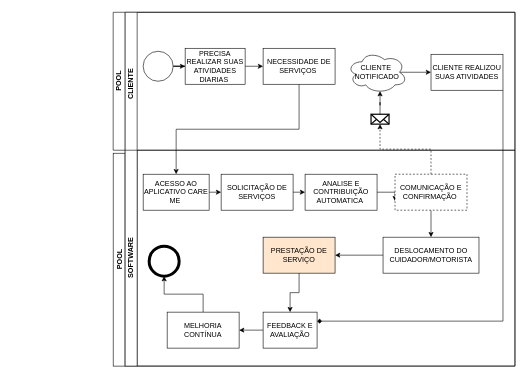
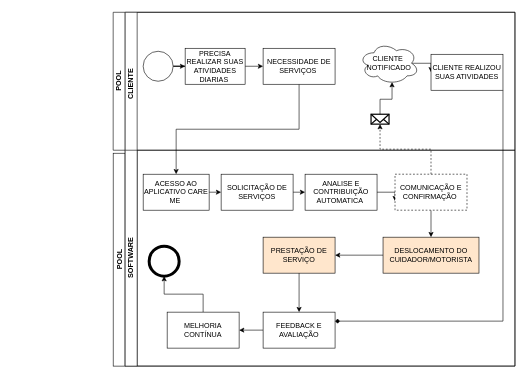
  <mxCell id="0" />
  <mxCell id="1" parent="0" />
  <mxCell id="2" value="&lt;font style=&quot;vertical-align: inherit;&quot;&gt;&lt;font style=&quot;vertical-align: inherit;&quot;&gt;POOL&lt;/font&gt;&lt;/font&gt;" style="swimlane;html=1;childLayout=stackLayout;resizeParent=1;resizeParentMax=0;horizontal=0;startSize=20;horizontalStack=0;" vertex="1" parent="1"><mxGeometry x="188" y="20" width="670" height="230" as="geometry" /></mxCell>
  <mxCell id="3" style="edgeStyle=orthogonalEdgeStyle;rounded=0;orthogonalLoop=1;jettySize=auto;html=1;endArrow=classic;endFill=1;" edge="1" parent="2"><mxGeometry relative="1" as="geometry"><mxPoint x="300" y="260" as="sourcePoint" /><mxPoint x="300" y="260" as="targetPoint" /></mxGeometry></mxCell>
  <mxCell id="4" value="&lt;font style=&quot;vertical-align: inherit;&quot;&gt;&lt;font style=&quot;vertical-align: inherit;&quot;&gt;&lt;b&gt;POOL&lt;/b&gt;&lt;/font&gt;&lt;/font&gt;" style="rounded=0;whiteSpace=wrap;html=1;rotation=-90;" vertex="1" parent="1"><mxGeometry x="20.5" y="422.5" width="355" height="20" as="geometry" /></mxCell>
  <mxCell id="5" value="&amp;nbsp; &amp;nbsp; &amp;nbsp; &amp;nbsp; &amp;nbsp; &amp;nbsp; &amp;nbsp; &amp;nbsp; &amp;nbsp; &amp;nbsp; &amp;nbsp; &amp;nbsp; &amp;nbsp; &amp;nbsp; &amp;nbsp; &amp;nbsp; &amp;nbsp; &amp;nbsp; &amp;nbsp; &amp;nbsp; &amp;nbsp; &amp;nbsp; &amp;nbsp; &amp;nbsp; &amp;nbsp; &amp;nbsp; &amp;nbsp; &amp;nbsp; &amp;nbsp; &amp;nbsp; &amp;nbsp; &amp;nbsp; &amp;nbsp; &amp;nbsp; &amp;nbsp; &amp;nbsp; &amp;nbsp; &amp;nbsp; &amp;nbsp; &amp;nbsp; &amp;nbsp; &amp;nbsp; &amp;nbsp; &amp;nbsp; &amp;nbsp; &amp;nbsp; &amp;nbsp; &amp;nbsp; &amp;nbsp; &amp;nbsp; &amp;nbsp; &amp;nbsp; &amp;nbsp;CLIENTE" style="swimlane;html=1;startSize=20;horizontal=0;" vertex="1" parent="1"><mxGeometry x="208" y="20" width="650" height="590" as="geometry" /></mxCell>
  <mxCell id="6" value="" style="edgeStyle=orthogonalEdgeStyle;rounded=0;orthogonalLoop=1;jettySize=auto;html=1;" edge="1" parent="5" source="7" target="9"><mxGeometry relative="1" as="geometry" /></mxCell>
  <mxCell id="7" value="" style="ellipse;whiteSpace=wrap;html=1;" vertex="1" parent="5"><mxGeometry x="30" y="65" width="50" height="50" as="geometry" /></mxCell>
  <mxCell id="8" style="edgeStyle=orthogonalEdgeStyle;rounded=0;orthogonalLoop=1;jettySize=auto;html=1;exitX=1;exitY=0.5;exitDx=0;exitDy=0;entryX=0;entryY=0.5;entryDx=0;entryDy=0;" edge="1" parent="5" source="9" target="11"><mxGeometry relative="1" as="geometry" /></mxCell>
  <mxCell id="9" value="&lt;font style=&quot;vertical-align: inherit;&quot;&gt;&lt;font style=&quot;vertical-align: inherit;&quot;&gt;PRECISA REALIZAR SUAS ATIVIDADES DIARIAS&amp;nbsp;&lt;/font&gt;&lt;/font&gt;" style="rounded=0;whiteSpace=wrap;html=1;fontFamily=Helvetica;fontSize=12;fontColor=#000000;align=center;" vertex="1" parent="5"><mxGeometry x="100" y="60" width="100" height="60" as="geometry" /></mxCell>
  <mxCell id="10" style="edgeStyle=orthogonalEdgeStyle;rounded=0;orthogonalLoop=1;jettySize=auto;html=1;exitX=0.5;exitY=1;exitDx=0;exitDy=0;entryX=0.5;entryY=0;entryDx=0;entryDy=0;" edge="1" parent="5" source="11" target="30"><mxGeometry relative="1" as="geometry" /></mxCell>
  <mxCell id="11" value="NECESSIDADE DE SERVIÇOS&amp;nbsp;" style="rounded=0;whiteSpace=wrap;html=1;" vertex="1" parent="5"><mxGeometry x="230" y="60" width="120" height="60" as="geometry" /></mxCell>
  <mxCell id="12" value="" style="html=1;verticalLabelPosition=bottom;align=center;labelBackgroundColor=#ffffff;verticalAlign=top;strokeWidth=2;shadow=0;dashed=0;shape=mxgraph.ios7.icons.mail;" vertex="1" parent="5"><mxGeometry x="410" y="170" width="30" height="16.5" as="geometry" /></mxCell>
  <mxCell id="13" style="edgeStyle=orthogonalEdgeStyle;rounded=0;orthogonalLoop=1;jettySize=auto;html=1;exitX=0.875;exitY=0.5;exitDx=0;exitDy=0;exitPerimeter=0;" edge="1" parent="5" source="14" target="36"><mxGeometry relative="1" as="geometry" /></mxCell>
- <mxCell id="14" value="CLIENTE&amp;nbsp;&lt;div&gt;NOTIFICADO&lt;/div&gt;" style="ellipse;shape=cloud;whiteSpace=wrap;html=1;" vertex="1" parent="5"><mxGeometry x="370" y="65" width="100" height="70" as="geometry" /></mxCell>
+ <mxCell id="14" value="CLIENTE&amp;nbsp;&lt;div&gt;NOTIFICADO&lt;/div&gt;" style="ellipse;shape=cloud;whiteSpace=wrap;html=1;" vertex="1" parent="5"><mxGeometry x="390" y="50" width="100" height="70" as="geometry" /></mxCell>
  <mxCell id="15" style="edgeStyle=orthogonalEdgeStyle;rounded=0;orthogonalLoop=1;jettySize=auto;html=1;entryX=0.55;entryY=0.95;entryDx=0;entryDy=0;entryPerimeter=0;" edge="1" parent="5" source="12" target="14"><mxGeometry relative="1" as="geometry" /></mxCell>
  <mxCell id="16" value="&lt;font style=&quot;vertical-align: inherit;&quot;&gt;&lt;font style=&quot;vertical-align: inherit;&quot;&gt;&lt;font style=&quot;vertical-align: inherit;&quot;&gt;&lt;font style=&quot;vertical-align: inherit;&quot;&gt;&lt;font style=&quot;vertical-align: inherit;&quot;&gt;&lt;font style=&quot;vertical-align: inherit;&quot;&gt;SOFTWARE&lt;/font&gt;&lt;/font&gt;&lt;/font&gt;&lt;/font&gt;&lt;/font&gt;&lt;/font&gt;" style="swimlane;html=1;startSize=20;horizontal=0;" vertex="1" parent="5"><mxGeometry y="230" width="650" height="360" as="geometry" /></mxCell>
  <mxCell id="17" style="edgeStyle=orthogonalEdgeStyle;rounded=0;orthogonalLoop=1;jettySize=auto;html=1;exitX=1;exitY=0.5;exitDx=0;exitDy=0;entryX=0;entryY=0.75;entryDx=0;entryDy=0;" edge="1" parent="16" source="18" target="20"><mxGeometry relative="1" as="geometry" /></mxCell>
  <mxCell id="18" value="ANALISE E CONTRIBUIÇÃO AUTOMATICA&amp;nbsp;" style="rounded=0;whiteSpace=wrap;html=1;" vertex="1" parent="16"><mxGeometry x="300" y="40" width="120" height="60" as="geometry" /></mxCell>
  <mxCell id="19" style="edgeStyle=orthogonalEdgeStyle;rounded=0;orthogonalLoop=1;jettySize=auto;html=1;" edge="1" parent="16" source="20" target="21"><mxGeometry relative="1" as="geometry" /></mxCell>
  <mxCell id="20" value="COMUNICAÇÃO E CONFIRMAÇÃO&amp;nbsp;" style="rounded=0;whiteSpace=wrap;html=1;dashed=1;" vertex="1" parent="16"><mxGeometry x="450" y="40" width="120" height="60" as="geometry" /></mxCell>
- <mxCell id="21" value="DESLOCAMENTO DO CUIDADOR/MOTORISTA" style="rounded=0;whiteSpace=wrap;html=1;" vertex="1" parent="16"><mxGeometry x="430" y="145" width="160" height="60" as="geometry" /></mxCell>
+ <mxCell id="21" value="DESLOCAMENTO DO CUIDADOR/MOTORISTA" style="rounded=0;whiteSpace=wrap;html=1;fillColor=#ffe6cc;" vertex="1" parent="16"><mxGeometry x="430" y="145" width="160" height="60" as="geometry" /></mxCell>
  <mxCell id="22" value="PRESTAÇÃO DE SERVIÇO" style="rounded=0;whiteSpace=wrap;html=1;fillColor=#ffe6cc;" vertex="1" parent="16"><mxGeometry x="230" y="145" width="120" height="60" as="geometry" /></mxCell>
  <mxCell id="23" style="edgeStyle=orthogonalEdgeStyle;rounded=0;orthogonalLoop=1;jettySize=auto;html=1;" edge="1" parent="16" source="21" target="22"><mxGeometry relative="1" as="geometry"><mxPoint x="470" y="130" as="targetPoint" /></mxGeometry></mxCell>
  <mxCell id="24" style="edgeStyle=orthogonalEdgeStyle;rounded=0;orthogonalLoop=1;jettySize=auto;html=1;" edge="1" parent="16" source="25" target="28"><mxGeometry relative="1" as="geometry" /></mxCell>
- <mxCell id="25" value="FEEDBACK E AVALIAÇÃO" style="rounded=0;whiteSpace=wrap;html=1;" vertex="1" parent="16"><mxGeometry x="230" y="270" width="90" height="60" as="geometry" /></mxCell>
+ <mxCell id="25" value="FEEDBACK E AVALIAÇÃO" style="rounded=0;whiteSpace=wrap;html=1;" vertex="1" parent="16"><mxGeometry x="230" y="270" width="120" height="60" as="geometry" /></mxCell>
  <mxCell id="26" style="edgeStyle=orthogonalEdgeStyle;rounded=0;orthogonalLoop=1;jettySize=auto;html=1;" edge="1" parent="16" source="22" target="25"><mxGeometry relative="1" as="geometry"><mxPoint x="360" y="160" as="targetPoint" /></mxGeometry></mxCell>
  <mxCell id="27" style="edgeStyle=orthogonalEdgeStyle;rounded=0;orthogonalLoop=1;jettySize=auto;html=1;exitX=0.5;exitY=0;exitDx=0;exitDy=0;" edge="1" parent="16" source="28" target="33"><mxGeometry relative="1" as="geometry" /></mxCell>
  <mxCell id="28" value="MELHORIA CONTÍNUA" style="rounded=0;whiteSpace=wrap;html=1;" vertex="1" parent="16"><mxGeometry x="70" y="270" width="120" height="60" as="geometry" /></mxCell>
  <mxCell id="29" style="edgeStyle=orthogonalEdgeStyle;rounded=0;orthogonalLoop=1;jettySize=auto;html=1;exitX=1;exitY=0.5;exitDx=0;exitDy=0;entryX=0;entryY=0.5;entryDx=0;entryDy=0;" edge="1" parent="16" source="30" target="32"><mxGeometry relative="1" as="geometry" /></mxCell>
  <mxCell id="30" value="ACESSO AO APLICATIVO CARE ME&amp;nbsp;" style="rounded=0;whiteSpace=wrap;html=1;" vertex="1" parent="16"><mxGeometry x="30" y="40" width="110" height="60" as="geometry" /></mxCell>
  <mxCell id="31" style="edgeStyle=orthogonalEdgeStyle;rounded=0;orthogonalLoop=1;jettySize=auto;html=1;exitX=1;exitY=0.5;exitDx=0;exitDy=0;entryX=0;entryY=0.5;entryDx=0;entryDy=0;" edge="1" parent="16" source="32" target="18"><mxGeometry relative="1" as="geometry" /></mxCell>
  <mxCell id="32" value="SOLICITAÇÃO DE SERVIÇOS" style="rounded=0;whiteSpace=wrap;html=1;" vertex="1" parent="16"><mxGeometry x="160" y="40" width="120" height="60" as="geometry" /></mxCell>
  <mxCell id="33" value="" style="ellipse;whiteSpace=wrap;html=1;aspect=fixed;strokeWidth=5;" vertex="1" parent="16"><mxGeometry x="40" y="160" width="50" height="50" as="geometry" /></mxCell>
  <mxCell id="34" style="edgeStyle=orthogonalEdgeStyle;rounded=0;orthogonalLoop=1;jettySize=auto;html=1;exitX=0.5;exitY=0;exitDx=0;exitDy=0;dashed=1;" edge="1" parent="5" source="20" target="12"><mxGeometry relative="1" as="geometry" /></mxCell>
  <mxCell id="35" style="edgeStyle=orthogonalEdgeStyle;rounded=0;orthogonalLoop=1;jettySize=auto;html=1;exitX=1;exitY=1;exitDx=0;exitDy=0;entryX=1;entryY=0.25;entryDx=0;entryDy=0;endArrow=diamond;" edge="1" parent="5" source="36" target="25"><mxGeometry relative="1" as="geometry" /></mxCell>
  <mxCell id="36" value="CLIENTE REALIZOU SUAS ATIVIDADES" style="rounded=0;whiteSpace=wrap;html=1;" vertex="1" parent="5"><mxGeometry x="510" y="70" width="120" height="60" as="geometry" /></mxCell>
